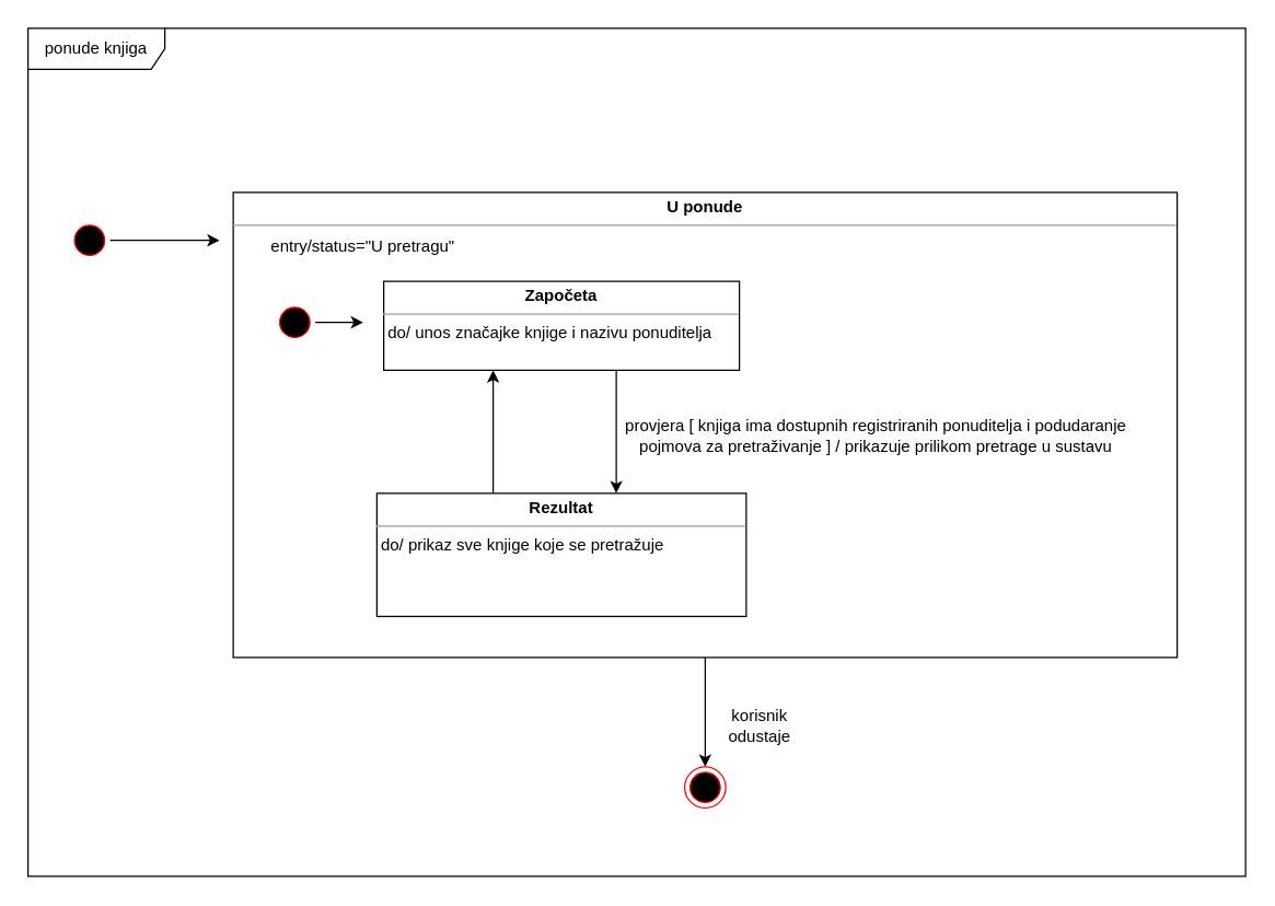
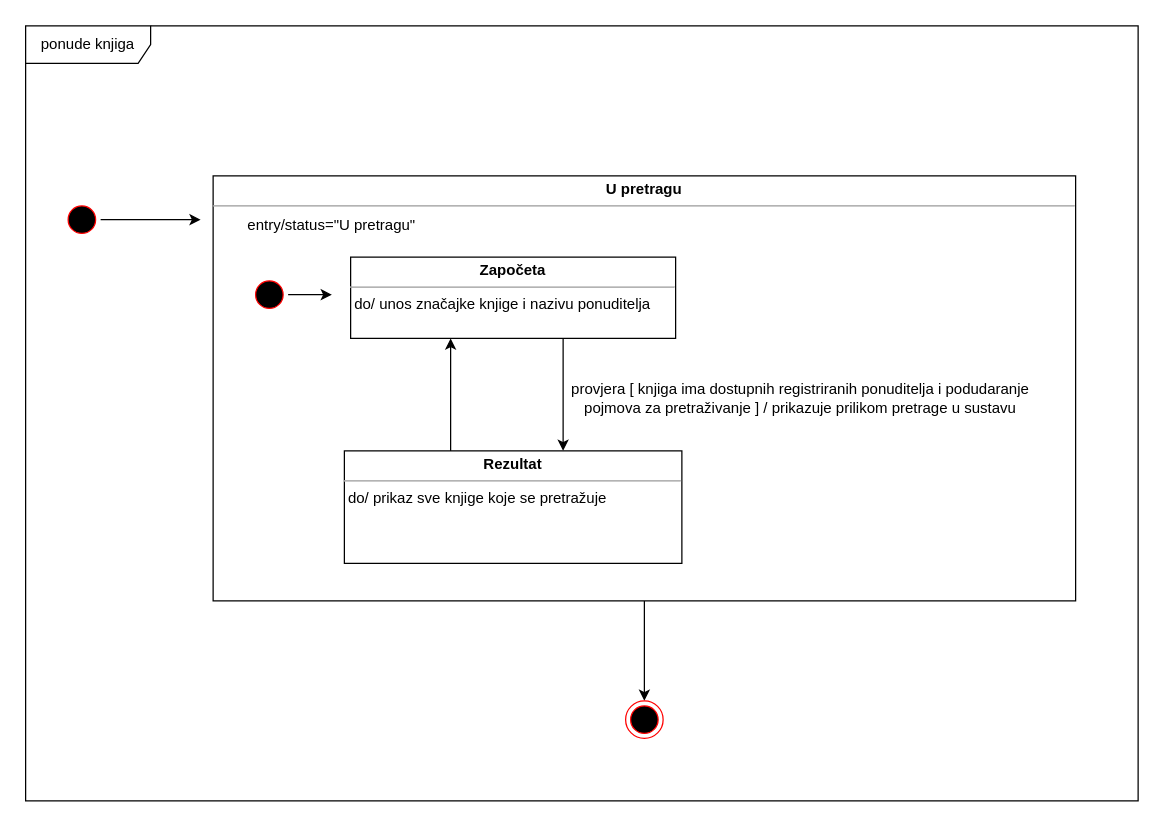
  <mxCell id="0" />
  <mxCell id="1" parent="0" />
  <mxCell id="2" value="ponude knjiga" style="shape=umlFrame;whiteSpace=wrap;html=1;pointerEvents=0;width=100;height=30;" vertex="1" parent="1"><mxGeometry x="20" y="20" width="890" height="620" as="geometry" /></mxCell>
  <mxCell id="3" value="" style="edgeStyle=orthogonalEdgeStyle;rounded=0;orthogonalLoop=1;jettySize=auto;html=1;" edge="1" parent="1" source="4"><mxGeometry relative="1" as="geometry"><mxPoint x="160" y="175" as="targetPoint" /></mxGeometry></mxCell>
  <mxCell id="4" value="" style="ellipse;html=1;shape=startState;fillColor=#000000;strokeColor=#ff0000;" vertex="1" parent="1"><mxGeometry x="50" y="160" width="30" height="30" as="geometry" /></mxCell>
  <mxCell id="5" value="" style="edgeStyle=orthogonalEdgeStyle;rounded=0;orthogonalLoop=1;jettySize=auto;html=1;entryX=0.5;entryY=0;entryDx=0;entryDy=0;" edge="1" parent="1" source="6" target="15"><mxGeometry relative="1" as="geometry"><mxPoint x="515" y="550" as="targetPoint" /></mxGeometry></mxCell>
- <mxCell id="6" value="&lt;p style=&quot;margin:0px;margin-top:4px;text-align:center;&quot;&gt;&lt;b&gt;U ponude&lt;/b&gt;&lt;/p&gt;&lt;hr size=&quot;1&quot;&gt;&lt;div style=&quot;height:2px;&quot;&gt;&lt;/div&gt;" style="verticalAlign=top;align=left;overflow=fill;fontSize=12;fontFamily=Helvetica;html=1;whiteSpace=wrap;" vertex="1" parent="1"><mxGeometry x="170" y="140" width="690" height="340" as="geometry" /></mxCell>
+ <mxCell id="6" value="&lt;p style=&quot;margin:0px;margin-top:4px;text-align:center;&quot;&gt;&lt;b&gt;U pretragu&lt;/b&gt;&lt;/p&gt;&lt;hr size=&quot;1&quot;&gt;&lt;div style=&quot;height:2px;&quot;&gt;&lt;/div&gt;" style="verticalAlign=top;align=left;overflow=fill;fontSize=12;fontFamily=Helvetica;html=1;whiteSpace=wrap;" vertex="1" parent="1"><mxGeometry x="170" y="140" width="690" height="340" as="geometry" /></mxCell>
  <mxCell id="7" value="entry/status=&quot;U pretragu&quot;" style="text;html=1;strokeColor=none;fillColor=none;align=center;verticalAlign=middle;whiteSpace=wrap;rounded=0;" vertex="1" parent="1"><mxGeometry x="180" y="170" width="170" height="20" as="geometry" /></mxCell>
  <mxCell id="8" value="" style="edgeStyle=orthogonalEdgeStyle;rounded=0;orthogonalLoop=1;jettySize=auto;html=1;" edge="1" parent="1" source="9"><mxGeometry relative="1" as="geometry"><mxPoint x="265" y="235" as="targetPoint" /></mxGeometry></mxCell>
  <mxCell id="9" value="" style="ellipse;html=1;shape=startState;fillColor=#000000;strokeColor=#ff0000;" vertex="1" parent="1"><mxGeometry x="200" y="220" width="30" height="30" as="geometry" /></mxCell>
  <mxCell id="10" value="" style="edgeStyle=orthogonalEdgeStyle;rounded=0;orthogonalLoop=1;jettySize=auto;html=1;" edge="1" parent="1" source="11" target="14"><mxGeometry relative="1" as="geometry"><Array as="points"><mxPoint x="450" y="320" /><mxPoint x="450" y="320" /></Array></mxGeometry></mxCell>
  <mxCell id="11" value="&lt;p style=&quot;margin:0px;margin-top:4px;text-align:center;&quot;&gt;&lt;b&gt;Započeta&lt;/b&gt;&lt;/p&gt;&lt;hr size=&quot;1&quot;&gt;&lt;div style=&quot;height:2px;&quot;&gt;&amp;nbsp;do/ unos značajke knjige i nazivu ponuditelja&lt;/div&gt;" style="verticalAlign=top;align=left;overflow=fill;fontSize=12;fontFamily=Helvetica;html=1;whiteSpace=wrap;" vertex="1" parent="1"><mxGeometry x="280" y="205" width="260" height="65" as="geometry" /></mxCell>
  <mxCell id="12" value="provjera [ knjiga ima dostupnih registriranih ponuditelja i&amp;nbsp;podudaranje pojmova za pretraživanje ] / prikazuje prilikom pretrage u sustavu" style="text;html=1;strokeColor=none;fillColor=none;align=center;verticalAlign=middle;whiteSpace=wrap;rounded=0;" vertex="1" parent="1"><mxGeometry x="450" y="295" width="380" height="45" as="geometry" /></mxCell>
  <mxCell id="13" value="" style="edgeStyle=orthogonalEdgeStyle;rounded=0;orthogonalLoop=1;jettySize=auto;html=1;" edge="1" parent="1" source="14" target="11"><mxGeometry relative="1" as="geometry"><Array as="points"><mxPoint x="360" y="320" /><mxPoint x="360" y="320" /></Array></mxGeometry></mxCell>
  <mxCell id="14" value="&lt;p style=&quot;margin:0px;margin-top:4px;text-align:center;&quot;&gt;&lt;b&gt;Rezultat&lt;/b&gt;&lt;/p&gt;&lt;hr size=&quot;1&quot;&gt;&lt;div style=&quot;height:2px;&quot;&gt;&amp;nbsp;do/ prikaz sve knjige koje se pretražuje&lt;/div&gt;" style="verticalAlign=top;align=left;overflow=fill;fontSize=12;fontFamily=Helvetica;html=1;whiteSpace=wrap;" vertex="1" parent="1"><mxGeometry x="275" y="360" width="270" height="90" as="geometry" /></mxCell>
  <mxCell id="15" value="" style="ellipse;html=1;shape=endState;fillColor=#000000;strokeColor=#ff0000;" vertex="1" parent="1"><mxGeometry x="500" y="560" width="30" height="30" as="geometry" /></mxCell>
- <mxCell id="16" value="korisnik odustaje" style="text;html=1;strokeColor=none;fillColor=none;align=center;verticalAlign=middle;whiteSpace=wrap;rounded=0;" vertex="1" parent="1"><mxGeometry x="520" y="515" width="70" height="30" as="geometry" /></mxCell>
